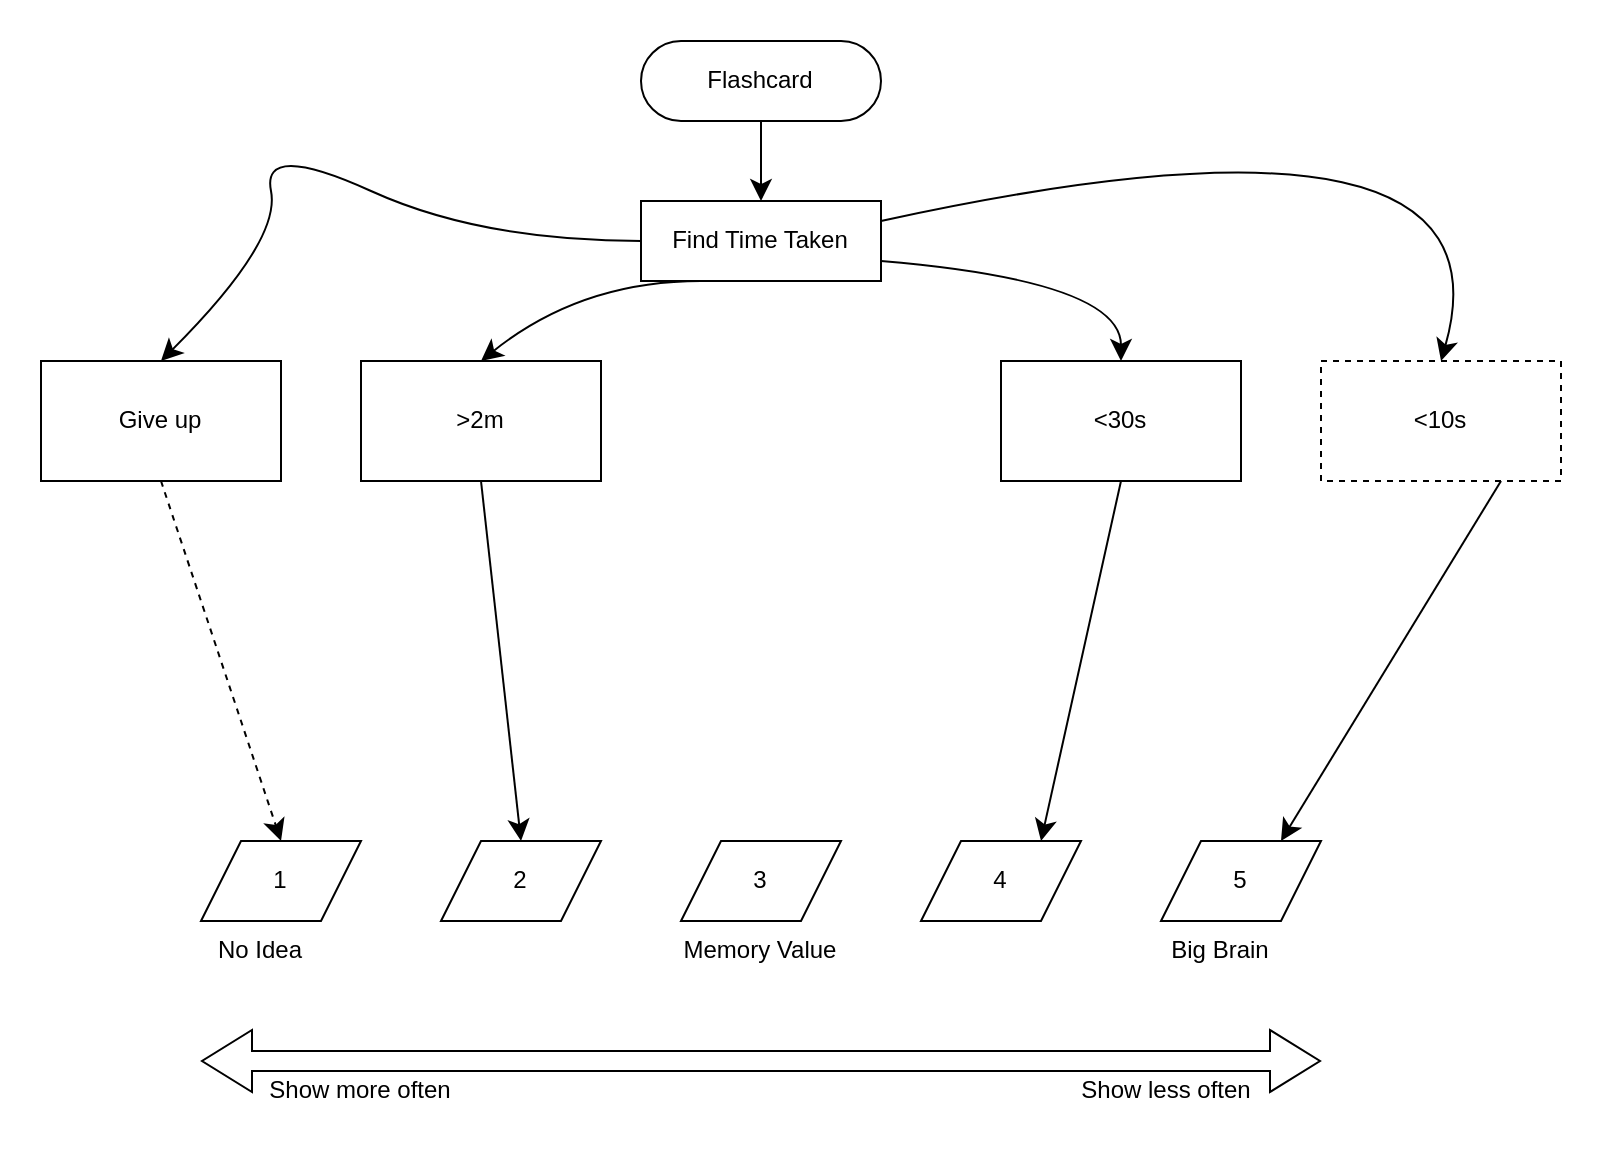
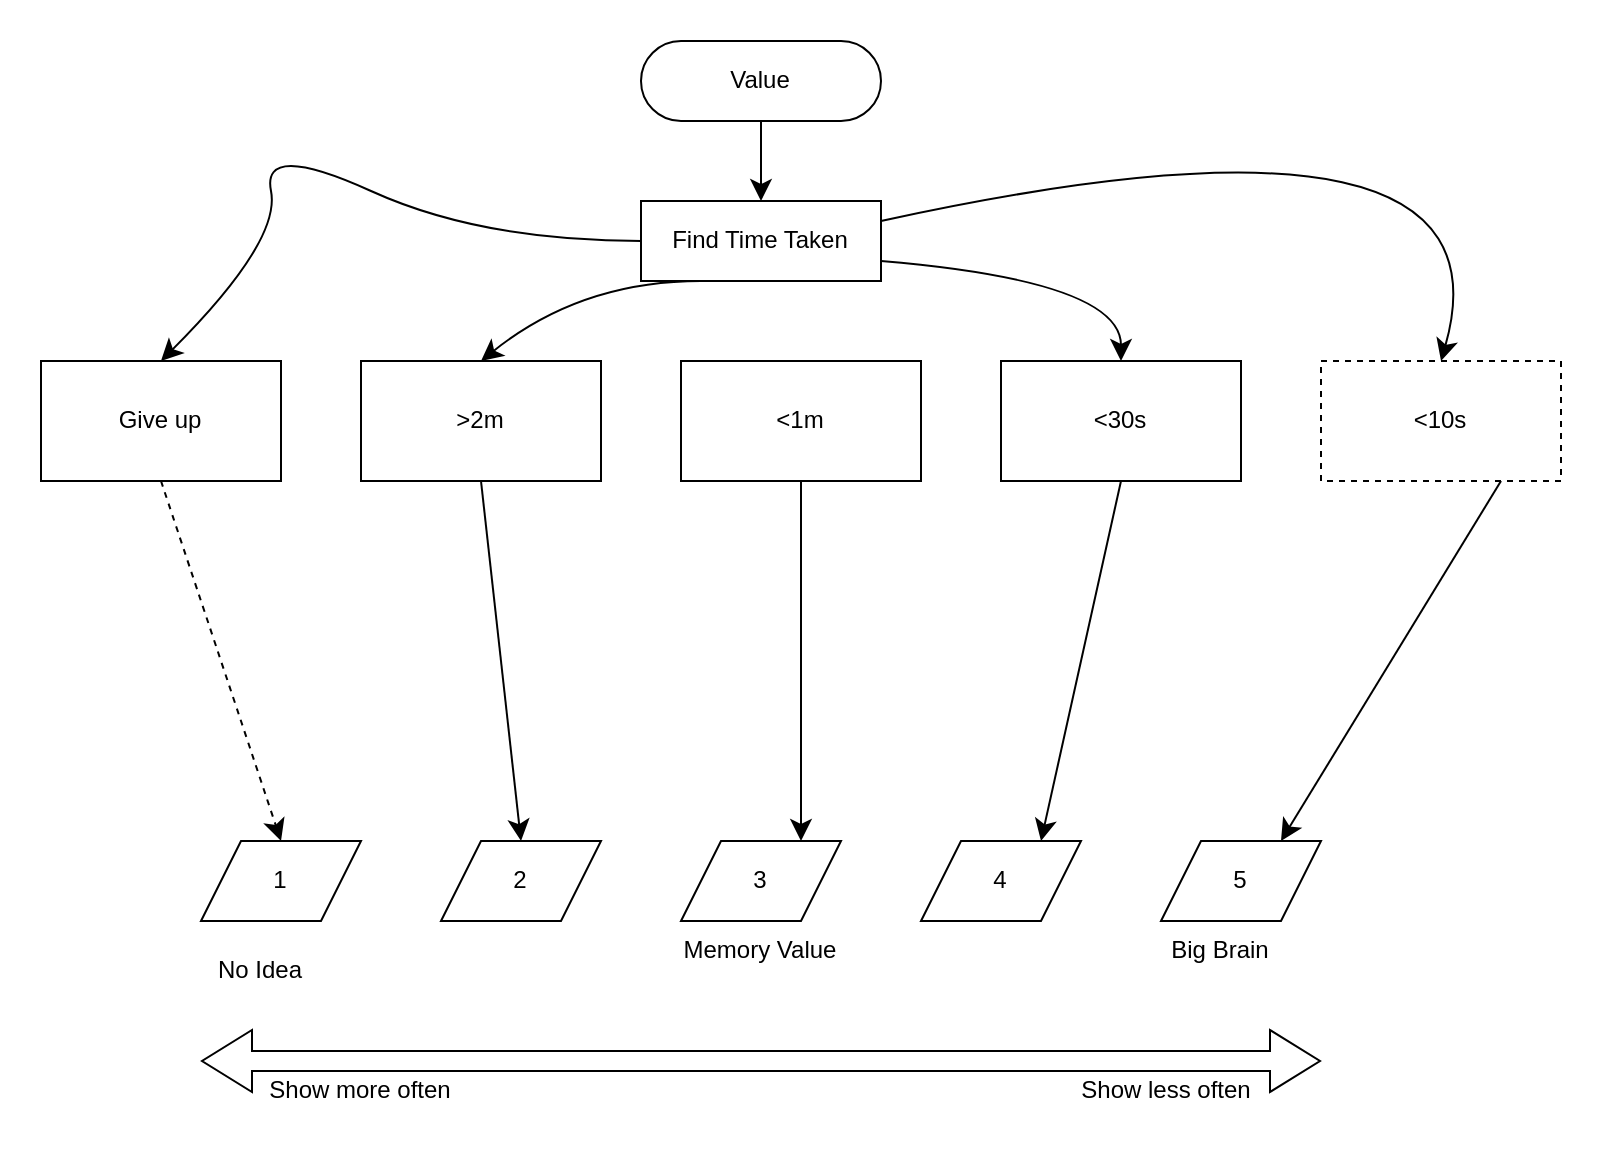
  <mxCell id="0" />
  <mxCell id="1" parent="0" />
  <mxCell id="2" value="1" style="shape=parallelogram;perimeter=parallelogramPerimeter;whiteSpace=wrap;html=1;fixedSize=1;" vertex="1" parent="1"><mxGeometry x="100" y="420" width="80" height="40" as="geometry" /></mxCell>
  <mxCell id="3" value="2" style="shape=parallelogram;perimeter=parallelogramPerimeter;whiteSpace=wrap;html=1;fixedSize=1;" vertex="1" parent="1"><mxGeometry x="220" y="420" width="80" height="40" as="geometry" /></mxCell>
  <mxCell id="4" value="3" style="shape=parallelogram;perimeter=parallelogramPerimeter;whiteSpace=wrap;html=1;fixedSize=1;" vertex="1" parent="1"><mxGeometry x="340" y="420" width="80" height="40" as="geometry" /></mxCell>
  <mxCell id="5" value="4&lt;span style=&quot;color: rgba(0, 0, 0, 0); font-family: monospace; font-size: 0px; text-align: start; text-wrap-mode: nowrap;&quot;&gt;%3CmxGraphModel%3E%3Croot%3E%3CmxCell%20id%3D%220%22%2F%3E%3CmxCell%20id%3D%221%22%20parent%3D%220%22%2F%3E%3CmxCell%20id%3D%222%22%20value%3D%22%22%20style%3D%22shape%3Dparallelogram%3Bperimeter%3DparallelogramPerimeter%3BwhiteSpace%3Dwrap%3Bhtml%3D1%3BfixedSize%3D1%3B%22%20vertex%3D%221%22%20parent%3D%221%22%3E%3CmxGeometry%20x%3D%2240%22%20y%3D%22880%22%20width%3D%2280%22%20height%3D%2240%22%20as%3D%22geometry%22%2F%3E%3C%2FmxCell%3E%3C%2Froot%3E%3C%2FmxGraphModel%3E&lt;/span&gt;" style="shape=parallelogram;perimeter=parallelogramPerimeter;whiteSpace=wrap;html=1;fixedSize=1;" vertex="1" parent="1"><mxGeometry x="460" y="420" width="80" height="40" as="geometry" /></mxCell>
  <mxCell id="6" value="5" style="shape=parallelogram;perimeter=parallelogramPerimeter;whiteSpace=wrap;html=1;fixedSize=1;" vertex="1" parent="1"><mxGeometry x="580" y="420" width="80" height="40" as="geometry" /></mxCell>
  <mxCell id="7" value="Memory Value" style="text;html=1;align=center;verticalAlign=middle;whiteSpace=wrap;rounded=0;" vertex="1" parent="1"><mxGeometry x="320" y="460" width="120" height="30" as="geometry" /></mxCell>
  <mxCell id="8" value="Big Brain" style="text;html=1;align=center;verticalAlign=middle;whiteSpace=wrap;rounded=0;" vertex="1" parent="1"><mxGeometry x="580" y="460" width="60" height="30" as="geometry" /></mxCell>
- <mxCell id="9" value="No Idea" style="text;html=1;align=center;verticalAlign=middle;whiteSpace=wrap;rounded=0;" vertex="1" parent="1"><mxGeometry x="100" y="460" width="60" height="30" as="geometry" /></mxCell>
+ <mxCell id="9" value="No Idea" style="text;html=1;align=center;verticalAlign=middle;whiteSpace=wrap;rounded=0;" vertex="1" parent="1"><mxGeometry x="100" y="470" width="60" height="30" as="geometry" /></mxCell>
  <mxCell id="10" style="edgeStyle=none;curved=1;rounded=0;orthogonalLoop=1;jettySize=auto;html=1;exitX=0.5;exitY=1;exitDx=0;exitDy=0;entryX=0.5;entryY=0;entryDx=0;entryDy=0;fontSize=12;startSize=8;endSize=8;" edge="1" parent="1" source="11" target="16"><mxGeometry relative="1" as="geometry" /></mxCell>
- <mxCell id="11" value="Flashcard" style="rounded=1;whiteSpace=wrap;html=1;arcSize=50;" vertex="1" parent="1"><mxGeometry x="320" y="20" width="120" height="40" as="geometry" /></mxCell>
+ <mxCell id="11" value="Value" style="rounded=1;whiteSpace=wrap;html=1;arcSize=50;" vertex="1" parent="1"><mxGeometry x="320" y="20" width="120" height="40" as="geometry" /></mxCell>
  <mxCell id="12" style="edgeStyle=none;curved=1;rounded=0;orthogonalLoop=1;jettySize=auto;html=1;entryX=0.5;entryY=0;entryDx=0;entryDy=0;fontSize=12;startSize=8;endSize=8;" edge="1" parent="1" source="16" target="18"><mxGeometry relative="1" as="geometry"><Array as="points"><mxPoint x="240" y="120" /><mxPoint x="130" y="70" /><mxPoint x="140" y="120" /></Array></mxGeometry></mxCell>
  <mxCell id="13" style="edgeStyle=none;curved=1;rounded=0;orthogonalLoop=1;jettySize=auto;html=1;exitX=0.25;exitY=1;exitDx=0;exitDy=0;entryX=0.5;entryY=0;entryDx=0;entryDy=0;fontSize=12;startSize=8;endSize=8;" edge="1" parent="1" source="16" target="20"><mxGeometry relative="1" as="geometry"><Array as="points"><mxPoint x="290" y="140" /></Array></mxGeometry></mxCell>
  <mxCell id="14" style="edgeStyle=none;curved=1;rounded=0;orthogonalLoop=1;jettySize=auto;html=1;exitX=1;exitY=0.25;exitDx=0;exitDy=0;entryX=0.5;entryY=0;entryDx=0;entryDy=0;fontSize=12;startSize=8;endSize=8;" edge="1" parent="1" source="16" target="26"><mxGeometry relative="1" as="geometry"><Array as="points"><mxPoint x="760" y="40" /></Array></mxGeometry></mxCell>
  <mxCell id="15" style="edgeStyle=none;curved=1;rounded=0;orthogonalLoop=1;jettySize=auto;html=1;exitX=1;exitY=0.75;exitDx=0;exitDy=0;entryX=0.5;entryY=0;entryDx=0;entryDy=0;fontSize=12;startSize=8;endSize=8;" edge="1" parent="1" source="16" target="24"><mxGeometry relative="1" as="geometry"><Array as="points"><mxPoint x="560" y="140" /></Array></mxGeometry></mxCell>
  <mxCell id="16" value="Find Time Taken" style="rounded=0;whiteSpace=wrap;html=1;" vertex="1" parent="1"><mxGeometry x="320" y="100" width="120" height="40" as="geometry" /></mxCell>
  <mxCell id="17" style="edgeStyle=none;curved=1;rounded=0;orthogonalLoop=1;jettySize=auto;html=1;exitX=0.5;exitY=1;exitDx=0;exitDy=0;entryX=0.5;entryY=0;entryDx=0;entryDy=0;fontSize=12;startSize=8;endSize=8;dashed=1;" edge="1" parent="1" source="18" target="2"><mxGeometry relative="1" as="geometry" /></mxCell>
  <mxCell id="18" value="Give up" style="rounded=0;whiteSpace=wrap;html=1;" vertex="1" parent="1"><mxGeometry x="20" y="180" width="120" height="60" as="geometry" /></mxCell>
  <mxCell id="19" style="edgeStyle=none;curved=1;rounded=0;orthogonalLoop=1;jettySize=auto;html=1;exitX=0.5;exitY=1;exitDx=0;exitDy=0;entryX=0.5;entryY=0;entryDx=0;entryDy=0;fontSize=12;startSize=8;endSize=8;" edge="1" parent="1" source="20" target="3"><mxGeometry relative="1" as="geometry" /></mxCell>
  <mxCell id="20" value="&amp;gt;2m" style="rounded=0;whiteSpace=wrap;html=1;" vertex="1" parent="1"><mxGeometry x="180" y="180" width="120" height="60" as="geometry" /></mxCell>
+ <mxCell id="21" style="edgeStyle=none;curved=1;rounded=0;orthogonalLoop=1;jettySize=auto;html=1;exitX=0.5;exitY=1;exitDx=0;exitDy=0;entryX=0.75;entryY=0;entryDx=0;entryDy=0;fontSize=12;startSize=8;endSize=8;" edge="1" parent="1" source="22" target="4"><mxGeometry relative="1" as="geometry" /></mxCell>
+ <mxCell id="22" value="&amp;lt;1m" style="rounded=0;whiteSpace=wrap;html=1;" vertex="1" parent="1"><mxGeometry x="340" y="180" width="120" height="60" as="geometry" /></mxCell>
  <mxCell id="23" style="edgeStyle=none;curved=1;rounded=0;orthogonalLoop=1;jettySize=auto;html=1;exitX=0.5;exitY=1;exitDx=0;exitDy=0;entryX=0.75;entryY=0;entryDx=0;entryDy=0;fontSize=12;startSize=8;endSize=8;" edge="1" parent="1" source="24" target="5"><mxGeometry relative="1" as="geometry" /></mxCell>
  <mxCell id="24" value="&amp;lt;30s" style="rounded=0;whiteSpace=wrap;html=1;" vertex="1" parent="1"><mxGeometry x="500" y="180" width="120" height="60" as="geometry" /></mxCell>
  <mxCell id="25" style="edgeStyle=none;curved=1;rounded=0;orthogonalLoop=1;jettySize=auto;html=1;exitX=0.75;exitY=1;exitDx=0;exitDy=0;entryX=0.75;entryY=0;entryDx=0;entryDy=0;fontSize=12;startSize=8;endSize=8;" edge="1" parent="1" source="26" target="6"><mxGeometry relative="1" as="geometry" /></mxCell>
  <mxCell id="26" value="&amp;lt;10s" style="rounded=0;whiteSpace=wrap;html=1;dashed=1;" vertex="1" parent="1"><mxGeometry x="660" y="180" width="120" height="60" as="geometry" /></mxCell>
  <mxCell id="27" value="" style="shape=flexArrow;endArrow=classic;startArrow=classic;html=1;rounded=0;fontSize=12;startSize=8;endSize=8;curved=1;" edge="1" parent="1"><mxGeometry width="100" height="100" relative="1" as="geometry"><mxPoint x="100" y="530" as="sourcePoint" /><mxPoint x="660" y="530" as="targetPoint" /></mxGeometry></mxCell>
  <mxCell id="28" value="Show more often" style="text;html=1;align=center;verticalAlign=middle;whiteSpace=wrap;rounded=0;" vertex="1" parent="1"><mxGeometry x="120" y="530" width="120" height="30" as="geometry" /></mxCell>
  <mxCell id="29" value="Show less often" style="text;html=1;align=center;verticalAlign=middle;whiteSpace=wrap;rounded=0;" vertex="1" parent="1"><mxGeometry x="523" y="530" width="120" height="30" as="geometry" /></mxCell>
